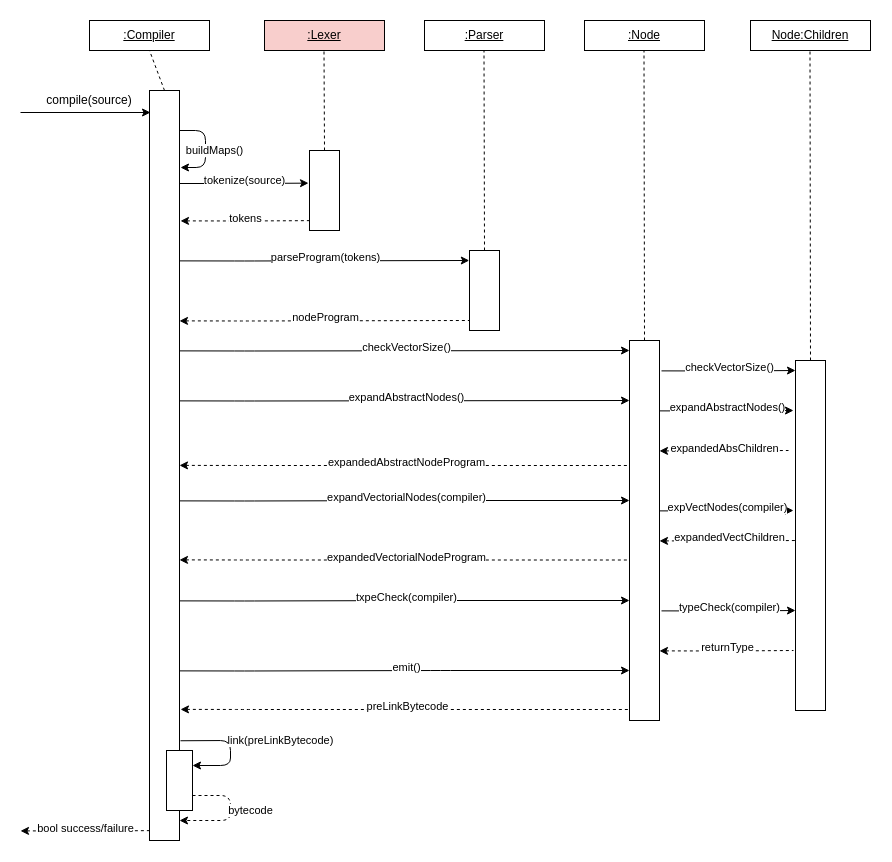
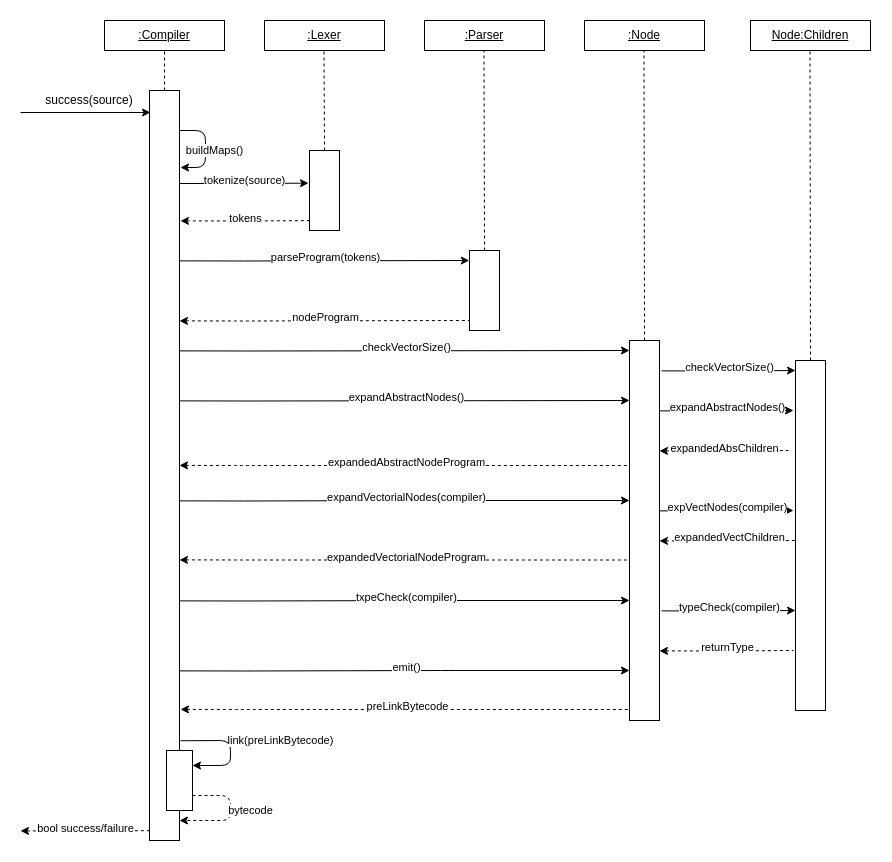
  <mxCell id="0" />
  <mxCell id="1" parent="0" />
- <mxCell id="2" value="&lt;u&gt;:Compiler&lt;/u&gt;" style="rounded=0;whiteSpace=wrap;html=1;" vertex="1" parent="1"><mxGeometry x="89" y="20" width="120" height="30" as="geometry" /></mxCell>
+ <mxCell id="2" value="&lt;u&gt;:Compiler&lt;/u&gt;" style="rounded=0;whiteSpace=wrap;html=1;" vertex="1" parent="1"><mxGeometry x="104" width="120" height="30" as="geometry" y="20" /></mxCell>
  <mxCell id="3" value="" style="endArrow=classic;html=1;endFill=1;" edge="1" parent="1"><mxGeometry width="50" height="50" relative="1" as="geometry"><mxPoint x="20" y="112" as="sourcePoint" /><mxPoint x="150" y="112" as="targetPoint" /></mxGeometry></mxCell>
- <mxCell id="4" value="&lt;u&gt;:Lexer&lt;/u&gt;" style="rounded=0;whiteSpace=wrap;html=1;fillColor=#f8cecc;" vertex="1" parent="1"><mxGeometry x="264" width="120" height="30" as="geometry" y="20" /></mxCell>
+ <mxCell id="4" value="&lt;u&gt;:Lexer&lt;/u&gt;" style="rounded=0;whiteSpace=wrap;html=1;" vertex="1" parent="1"><mxGeometry x="264" width="120" height="30" as="geometry" y="20" /></mxCell>
  <mxCell id="5" value="" style="rounded=0;whiteSpace=wrap;html=1;" vertex="1" parent="1"><mxGeometry x="149" y="90" width="30" height="750" as="geometry" /></mxCell>
  <mxCell id="6" value="" style="endArrow=none;dashed=1;html=1;entryX=0.5;entryY=1;entryDx=0;entryDy=0;exitX=0.5;exitY=0;exitDx=0;exitDy=0;" edge="1" parent="1" source="5" target="2"><mxGeometry width="50" height="50" relative="1" as="geometry"><mxPoint x="44" y="230" as="sourcePoint" /><mxPoint x="94" y="180" as="targetPoint" /></mxGeometry></mxCell>
- <mxCell id="7" value="compile(source)" style="text;html=1;strokeColor=none;fillColor=none;align=center;verticalAlign=middle;whiteSpace=wrap;rounded=0;" vertex="1" parent="1"><mxGeometry x="34" y="90" width="110" height="20" as="geometry" /></mxCell>
+ <mxCell id="7" value="success(source)" style="text;html=1;strokeColor=none;fillColor=none;align=center;verticalAlign=middle;whiteSpace=wrap;rounded=0;" vertex="1" parent="1"><mxGeometry x="34" y="90" width="110" height="20" as="geometry" /></mxCell>
  <mxCell id="8" value="buildMaps()" style="endArrow=classic;html=1;" edge="1" parent="1"><mxGeometry x="0.045" y="9" width="50" height="50" relative="1" as="geometry"><mxPoint x="179" y="130" as="sourcePoint" /><mxPoint x="180" y="167" as="targetPoint" /><Array as="points"><mxPoint x="205" y="130" /><mxPoint x="205" y="167" /></Array><mxPoint as="offset" /></mxGeometry></mxCell>
  <mxCell id="9" value="" style="rounded=0;whiteSpace=wrap;html=1;" vertex="1" parent="1"><mxGeometry x="309" y="150" width="30" height="80" as="geometry" /></mxCell>
  <mxCell id="10" value="" style="endArrow=none;dashed=1;html=1;entryX=0.5;entryY=1;entryDx=0;entryDy=0;exitX=0.5;exitY=0;exitDx=0;exitDy=0;" edge="1" parent="1" source="9"><mxGeometry width="50" height="50" relative="1" as="geometry"><mxPoint x="323.5" y="90" as="sourcePoint" /><mxPoint x="323.5" y="50" as="targetPoint" /></mxGeometry></mxCell>
  <mxCell id="11" value="tokenize(source)" style="endArrow=classic;html=1;entryX=-0.033;entryY=0.408;entryDx=0;entryDy=0;entryPerimeter=0;" edge="1" parent="1" target="9"><mxGeometry x="0.008" y="3" width="50" height="50" relative="1" as="geometry"><mxPoint x="179" y="183" as="sourcePoint" /><mxPoint x="284" y="190" as="targetPoint" /><Array as="points"><mxPoint x="244" y="183" /></Array><mxPoint as="offset" /></mxGeometry></mxCell>
  <mxCell id="12" value="tokens" style="endArrow=none;html=1;entryX=-0.033;entryY=0.408;entryDx=0;entryDy=0;entryPerimeter=0;exitX=1;exitY=0.258;exitDx=0;exitDy=0;exitPerimeter=0;startArrow=classic;startFill=1;endFill=0;dashed=1;" edge="1" parent="1"><mxGeometry x="0.008" y="3" width="50" height="50" relative="1" as="geometry"><mxPoint x="180" y="220.38" as="sourcePoint" /><mxPoint x="309.01" y="220.14" as="targetPoint" /><Array as="points"><mxPoint x="245" y="220.5" /></Array><mxPoint as="offset" /></mxGeometry></mxCell>
  <mxCell id="13" value="&lt;u&gt;:Parser&lt;/u&gt;" style="rounded=0;whiteSpace=wrap;html=1;" vertex="1" parent="1"><mxGeometry x="424" width="120" height="30" as="geometry" y="20" /></mxCell>
  <mxCell id="14" value="" style="rounded=0;whiteSpace=wrap;html=1;" vertex="1" parent="1"><mxGeometry x="469" y="250" width="30" height="80" as="geometry" /></mxCell>
  <mxCell id="15" value="" style="endArrow=none;dashed=1;html=1;entryX=0.5;entryY=1;entryDx=0;entryDy=0;exitX=0.5;exitY=0;exitDx=0;exitDy=0;" edge="1" parent="1" source="14"><mxGeometry width="50" height="50" relative="1" as="geometry"><mxPoint x="483.5" y="90" as="sourcePoint" /><mxPoint x="483.5" y="50" as="targetPoint" /></mxGeometry></mxCell>
  <mxCell id="16" value="parseProgram(tokens)" style="endArrow=classic;html=1;entryX=-0.007;entryY=0.125;entryDx=0;entryDy=0;entryPerimeter=0;exitX=1;exitY=0.258;exitDx=0;exitDy=0;exitPerimeter=0;" edge="1" parent="1" target="14"><mxGeometry x="0.008" y="3" width="50" height="50" relative="1" as="geometry"><mxPoint x="179" y="260.38" as="sourcePoint" /><mxPoint x="308.01" y="260.14" as="targetPoint" /><Array as="points"><mxPoint x="244" y="260.5" /></Array><mxPoint as="offset" /></mxGeometry></mxCell>
  <mxCell id="17" value="nodeProgram" style="endArrow=none;html=1;entryX=-0.007;entryY=0.125;entryDx=0;entryDy=0;entryPerimeter=0;exitX=1;exitY=0.258;exitDx=0;exitDy=0;exitPerimeter=0;startArrow=classic;startFill=1;endFill=0;dashed=1;" edge="1" parent="1"><mxGeometry x="0.008" y="3" width="50" height="50" relative="1" as="geometry"><mxPoint x="179" y="320.38" as="sourcePoint" /><mxPoint x="468.79" y="320" as="targetPoint" /><Array as="points"><mxPoint x="244" y="320.5" /></Array><mxPoint as="offset" /></mxGeometry></mxCell>
  <mxCell id="18" value="bool success/failure" style="endArrow=none;html=1;entryX=-0.033;entryY=0.408;entryDx=0;entryDy=0;entryPerimeter=0;exitX=1;exitY=0.258;exitDx=0;exitDy=0;exitPerimeter=0;startArrow=classic;startFill=1;endFill=0;dashed=1;" edge="1" parent="1"><mxGeometry x="0.008" y="3" width="50" height="50" relative="1" as="geometry"><mxPoint x="20" y="830.38" as="sourcePoint" /><mxPoint x="149.01" y="830.14" as="targetPoint" /><Array as="points"><mxPoint x="85" y="830.5" /></Array><mxPoint as="offset" /></mxGeometry></mxCell>
  <mxCell id="19" value="&lt;u&gt;:Node&lt;/u&gt;" style="rounded=0;whiteSpace=wrap;html=1;" vertex="1" parent="1"><mxGeometry x="584" width="120" height="30" as="geometry" y="20" /></mxCell>
  <mxCell id="20" value="" style="rounded=0;whiteSpace=wrap;html=1;" vertex="1" parent="1"><mxGeometry x="629" y="340" width="30" height="380" as="geometry" /></mxCell>
  <mxCell id="21" value="" style="endArrow=none;dashed=1;html=1;entryX=0.5;entryY=1;entryDx=0;entryDy=0;exitX=0.5;exitY=0;exitDx=0;exitDy=0;" edge="1" parent="1" source="20"><mxGeometry width="50" height="50" relative="1" as="geometry"><mxPoint x="643.5" y="90" as="sourcePoint" /><mxPoint x="643.5" y="50" as="targetPoint" /></mxGeometry></mxCell>
  <mxCell id="22" value="&lt;u&gt;Node:Children&lt;/u&gt;" style="rounded=0;whiteSpace=wrap;html=1;" vertex="1" parent="1"><mxGeometry x="750" width="120" height="30" as="geometry" y="20" /></mxCell>
  <mxCell id="23" value="" style="rounded=0;whiteSpace=wrap;html=1;" vertex="1" parent="1"><mxGeometry x="795" y="360" width="30" height="350" as="geometry" /></mxCell>
  <mxCell id="24" value="" style="endArrow=none;dashed=1;html=1;entryX=0.5;entryY=1;entryDx=0;entryDy=0;exitX=0.5;exitY=0;exitDx=0;exitDy=0;" edge="1" parent="1" source="23"><mxGeometry width="50" height="50" relative="1" as="geometry"><mxPoint x="809.5" y="90" as="sourcePoint" /><mxPoint x="809.5" y="50" as="targetPoint" /></mxGeometry></mxCell>
  <mxCell id="25" value="checkVectorSize()" style="endArrow=classic;html=1;exitX=1;exitY=0.258;exitDx=0;exitDy=0;exitPerimeter=0;" edge="1" parent="1"><mxGeometry x="0.008" y="3" width="50" height="50" relative="1" as="geometry"><mxPoint x="179" y="350.38" as="sourcePoint" /><mxPoint x="629" y="350" as="targetPoint" /><Array as="points"><mxPoint x="244" y="350.5" /></Array><mxPoint as="offset" /></mxGeometry></mxCell>
  <mxCell id="26" value="checkVectorSize()" style="endArrow=classic;html=1;exitX=1;exitY=0.258;exitDx=0;exitDy=0;exitPerimeter=0;" edge="1" parent="1"><mxGeometry x="0.008" y="3" width="50" height="50" relative="1" as="geometry"><mxPoint x="661" y="370.38" as="sourcePoint" /><mxPoint x="795" y="370" as="targetPoint" /><Array as="points"><mxPoint x="726" y="370.5" /></Array><mxPoint as="offset" /></mxGeometry></mxCell>
  <mxCell id="27" value="expandAbstractNodes()" style="endArrow=classic;html=1;exitX=1;exitY=0.258;exitDx=0;exitDy=0;exitPerimeter=0;" edge="1" parent="1"><mxGeometry x="0.008" y="3" width="50" height="50" relative="1" as="geometry"><mxPoint x="179" y="400.38" as="sourcePoint" /><mxPoint x="629" y="400" as="targetPoint" /><Array as="points"><mxPoint x="244" y="400.5" /></Array><mxPoint as="offset" /></mxGeometry></mxCell>
  <mxCell id="28" value="expandAbstractNodes()" style="endArrow=classic;html=1;exitX=1;exitY=0.258;exitDx=0;exitDy=0;exitPerimeter=0;" edge="1" parent="1"><mxGeometry x="0.008" y="3" width="50" height="50" relative="1" as="geometry"><mxPoint x="659" y="410.38" as="sourcePoint" /><mxPoint x="793" y="410" as="targetPoint" /><Array as="points"><mxPoint x="724" y="410.5" /></Array><mxPoint as="offset" /></mxGeometry></mxCell>
  <mxCell id="29" value="expandedAbsChildren" style="endArrow=none;html=1;exitX=1;exitY=0.258;exitDx=0;exitDy=0;exitPerimeter=0;startArrow=classic;startFill=1;endFill=0;dashed=1;" edge="1" parent="1"><mxGeometry x="0.008" y="3" width="50" height="50" relative="1" as="geometry"><mxPoint x="659" y="450.38" as="sourcePoint" /><mxPoint x="788" y="450" as="targetPoint" /><Array as="points"><mxPoint x="724" y="450.5" /></Array><mxPoint as="offset" /></mxGeometry></mxCell>
  <mxCell id="30" value="expandedAbstractNodeProgram" style="endArrow=none;html=1;exitX=1;exitY=0.258;exitDx=0;exitDy=0;exitPerimeter=0;startArrow=classic;startFill=1;endFill=0;dashed=1;" edge="1" parent="1"><mxGeometry x="0.008" y="3" width="50" height="50" relative="1" as="geometry"><mxPoint x="179" y="464.88" as="sourcePoint" /><mxPoint x="629" y="465" as="targetPoint" /><Array as="points"><mxPoint x="244" y="465" /></Array><mxPoint as="offset" /></mxGeometry></mxCell>
  <mxCell id="31" value="expandVectorialNodes(compiler)" style="endArrow=classic;html=1;exitX=1;exitY=0.258;exitDx=0;exitDy=0;exitPerimeter=0;" edge="1" parent="1"><mxGeometry x="0.008" y="3" width="50" height="50" relative="1" as="geometry"><mxPoint x="179" y="500.38" as="sourcePoint" /><mxPoint x="629" y="500" as="targetPoint" /><Array as="points"><mxPoint x="244" y="500.5" /><mxPoint x="440" y="500" /></Array><mxPoint as="offset" /></mxGeometry></mxCell>
  <mxCell id="32" value="expVectNodes(compiler)" style="endArrow=classic;html=1;exitX=1;exitY=0.258;exitDx=0;exitDy=0;exitPerimeter=0;" edge="1" parent="1"><mxGeometry x="0.008" y="3" width="50" height="50" relative="1" as="geometry"><mxPoint x="659" y="510.38" as="sourcePoint" /><mxPoint x="793" y="510" as="targetPoint" /><Array as="points"><mxPoint x="724" y="510.5" /></Array><mxPoint as="offset" /></mxGeometry></mxCell>
  <mxCell id="33" value="expandedVectChildren" style="endArrow=none;html=1;exitX=1;exitY=0.258;exitDx=0;exitDy=0;exitPerimeter=0;startArrow=classic;startFill=1;endFill=0;dashed=1;" edge="1" parent="1"><mxGeometry x="0.008" y="3" width="50" height="50" relative="1" as="geometry"><mxPoint x="659" y="540.38" as="sourcePoint" /><mxPoint x="797" y="540" as="targetPoint" /><Array as="points"><mxPoint x="724" y="540.5" /></Array><mxPoint as="offset" /></mxGeometry></mxCell>
  <mxCell id="34" value="expandedVectorialNodeProgram" style="endArrow=none;html=1;exitX=1;exitY=0.258;exitDx=0;exitDy=0;exitPerimeter=0;startArrow=classic;startFill=1;endFill=0;dashed=1;" edge="1" parent="1"><mxGeometry x="0.008" y="3" width="50" height="50" relative="1" as="geometry"><mxPoint x="179" y="559.38" as="sourcePoint" /><mxPoint x="629" y="559.5" as="targetPoint" /><Array as="points"><mxPoint x="244" y="559.5" /></Array><mxPoint as="offset" /></mxGeometry></mxCell>
  <mxCell id="35" value="txpeCheck(compiler)" style="endArrow=classic;html=1;exitX=1;exitY=0.258;exitDx=0;exitDy=0;exitPerimeter=0;" edge="1" parent="1"><mxGeometry x="0.008" y="3" width="50" height="50" relative="1" as="geometry"><mxPoint x="179" y="600.38" as="sourcePoint" /><mxPoint x="629" y="600" as="targetPoint" /><Array as="points"><mxPoint x="244" y="600.5" /><mxPoint x="440" y="600" /></Array><mxPoint as="offset" /></mxGeometry></mxCell>
  <mxCell id="36" value="typeCheck(compiler)" style="endArrow=classic;html=1;exitX=1;exitY=0.258;exitDx=0;exitDy=0;exitPerimeter=0;" edge="1" parent="1"><mxGeometry x="0.008" y="3" width="50" height="50" relative="1" as="geometry"><mxPoint x="661" y="610.38" as="sourcePoint" /><mxPoint x="795" y="610" as="targetPoint" /><Array as="points"><mxPoint x="726" y="610.5" /></Array><mxPoint as="offset" /></mxGeometry></mxCell>
  <mxCell id="37" value="returnType" style="endArrow=none;html=1;exitX=1;exitY=0.258;exitDx=0;exitDy=0;exitPerimeter=0;startArrow=classic;startFill=1;endFill=0;dashed=1;" edge="1" parent="1"><mxGeometry x="0.008" y="3" width="50" height="50" relative="1" as="geometry"><mxPoint x="659" y="650.38" as="sourcePoint" /><mxPoint x="793" y="650" as="targetPoint" /><Array as="points"><mxPoint x="724" y="650.5" /></Array><mxPoint as="offset" /></mxGeometry></mxCell>
  <mxCell id="38" value="emit()" style="endArrow=classic;html=1;exitX=1;exitY=0.258;exitDx=0;exitDy=0;exitPerimeter=0;" edge="1" parent="1"><mxGeometry x="0.008" y="3" width="50" height="50" relative="1" as="geometry"><mxPoint x="179" y="670.38" as="sourcePoint" /><mxPoint x="629" y="670" as="targetPoint" /><Array as="points"><mxPoint x="244" y="670.5" /><mxPoint x="440" y="670" /></Array><mxPoint as="offset" /></mxGeometry></mxCell>
  <mxCell id="39" value="preLinkBytecode" style="endArrow=none;html=1;exitX=1;exitY=0.258;exitDx=0;exitDy=0;exitPerimeter=0;startArrow=classic;startFill=1;endFill=0;dashed=1;" edge="1" parent="1"><mxGeometry x="0.008" y="3" width="50" height="50" relative="1" as="geometry"><mxPoint x="180" y="708.88" as="sourcePoint" /><mxPoint x="630" y="709" as="targetPoint" /><Array as="points"><mxPoint x="245" y="709" /></Array><mxPoint as="offset" /></mxGeometry></mxCell>
  <mxCell id="40" value="" style="rounded=0;whiteSpace=wrap;html=1;" vertex="1" parent="1"><mxGeometry x="166" y="750" width="26" height="60" as="geometry" /></mxCell>
  <mxCell id="41" value="link(preLinkBytecode)" style="endArrow=classic;html=1;exitX=1.033;exitY=0.867;exitDx=0;exitDy=0;exitPerimeter=0;entryX=1;entryY=0.25;entryDx=0;entryDy=0;" edge="1" parent="1" source="5" target="40"><mxGeometry x="-0.115" y="-50" width="50" height="50" relative="1" as="geometry"><mxPoint x="260" y="790" as="sourcePoint" /><mxPoint x="310" y="740" as="targetPoint" /><Array as="points"><mxPoint x="230" y="740" /><mxPoint x="230" y="765" /></Array><mxPoint x="100" as="offset" /></mxGeometry></mxCell>
  <mxCell id="42" value="bytecode" style="endArrow=classic;html=1;exitX=1;exitY=0.75;exitDx=0;exitDy=0;dashed=1;" edge="1" parent="1" source="40"><mxGeometry x="0.105" y="-22" width="50" height="50" relative="1" as="geometry"><mxPoint x="250" y="830" as="sourcePoint" /><mxPoint x="179" y="820" as="targetPoint" /><Array as="points"><mxPoint x="230" y="795" /><mxPoint x="230" y="820" /></Array><mxPoint x="20" y="12" as="offset" /></mxGeometry></mxCell>
